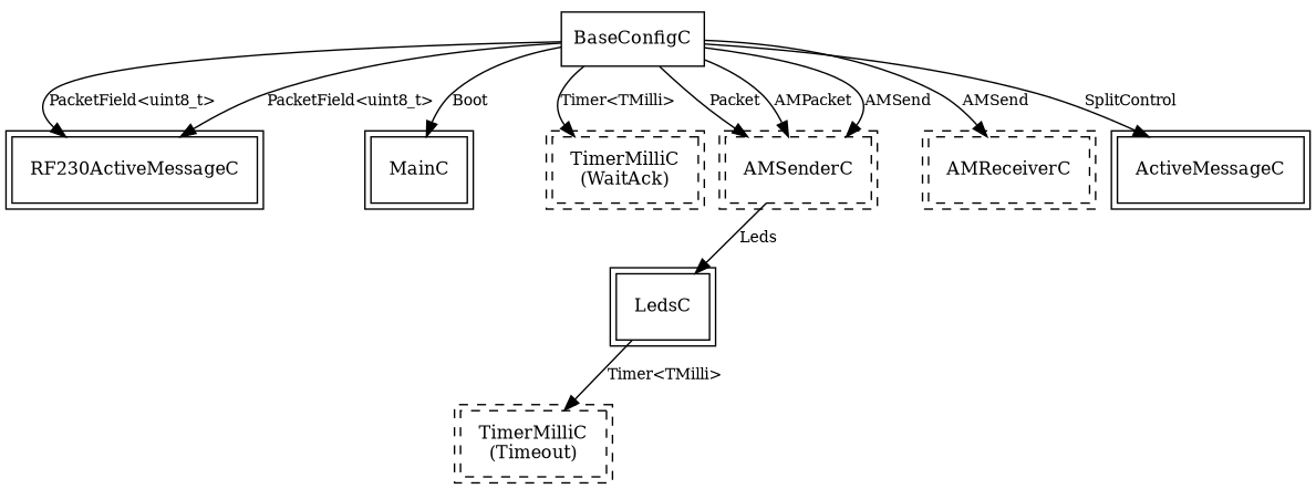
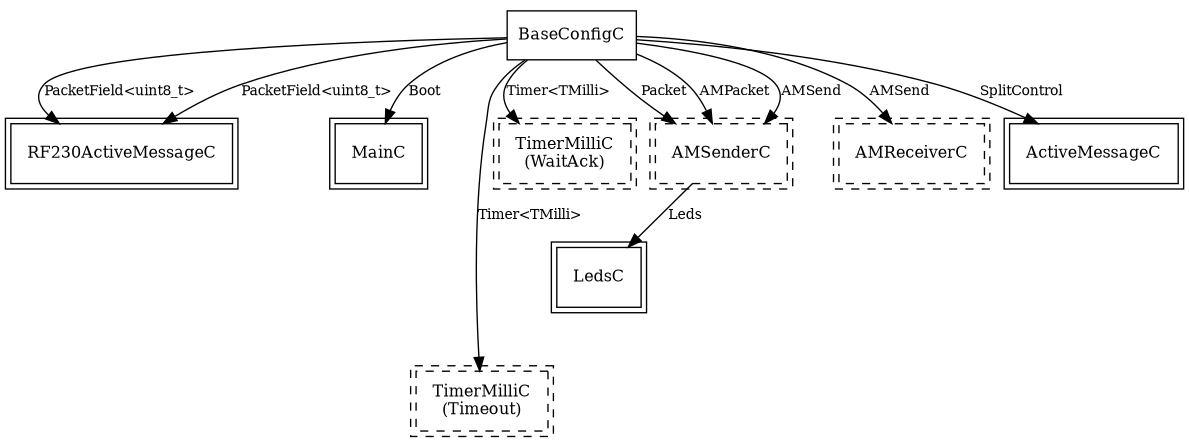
  digraph {
    node [fontsize=12 shape=box peripheries=2]
    edge [fontsize=10]
    BaseConfigC [peripheries=""]
    RF230ActiveMessageC
    MainC
    n4 [label="TimerMilliC\n(Timeout)" style=dashed]
    n5 [label="TimerMilliC\n(WaitAck)" style=dashed]
    n6 [label=AMSenderC style=dashed]
    n7 [label=AMReceiverC style=dashed]
    ActiveMessageC
    LedsC
    BaseConfigC -> RF230ActiveMessageC [label="PacketField<uint8_t>"]
    BaseConfigC -> RF230ActiveMessageC [label="PacketField<uint8_t>"]
    BaseConfigC -> MainC [label=Boot]
-   LedsC -> n4 [label="Timer<TMilli>"]
+   BaseConfigC -> n4 [label="Timer<TMilli>"]
    BaseConfigC -> n5 [label="Timer<TMilli>"]
    BaseConfigC -> n6 [label=Packet]
    BaseConfigC -> n6 [label=AMPacket]
    BaseConfigC -> n6 [label=AMSend]
    BaseConfigC -> n7 [label=AMSend]
    BaseConfigC -> ActiveMessageC [label=SplitControl]
    n6 -> LedsC [label=Leds]
  }
